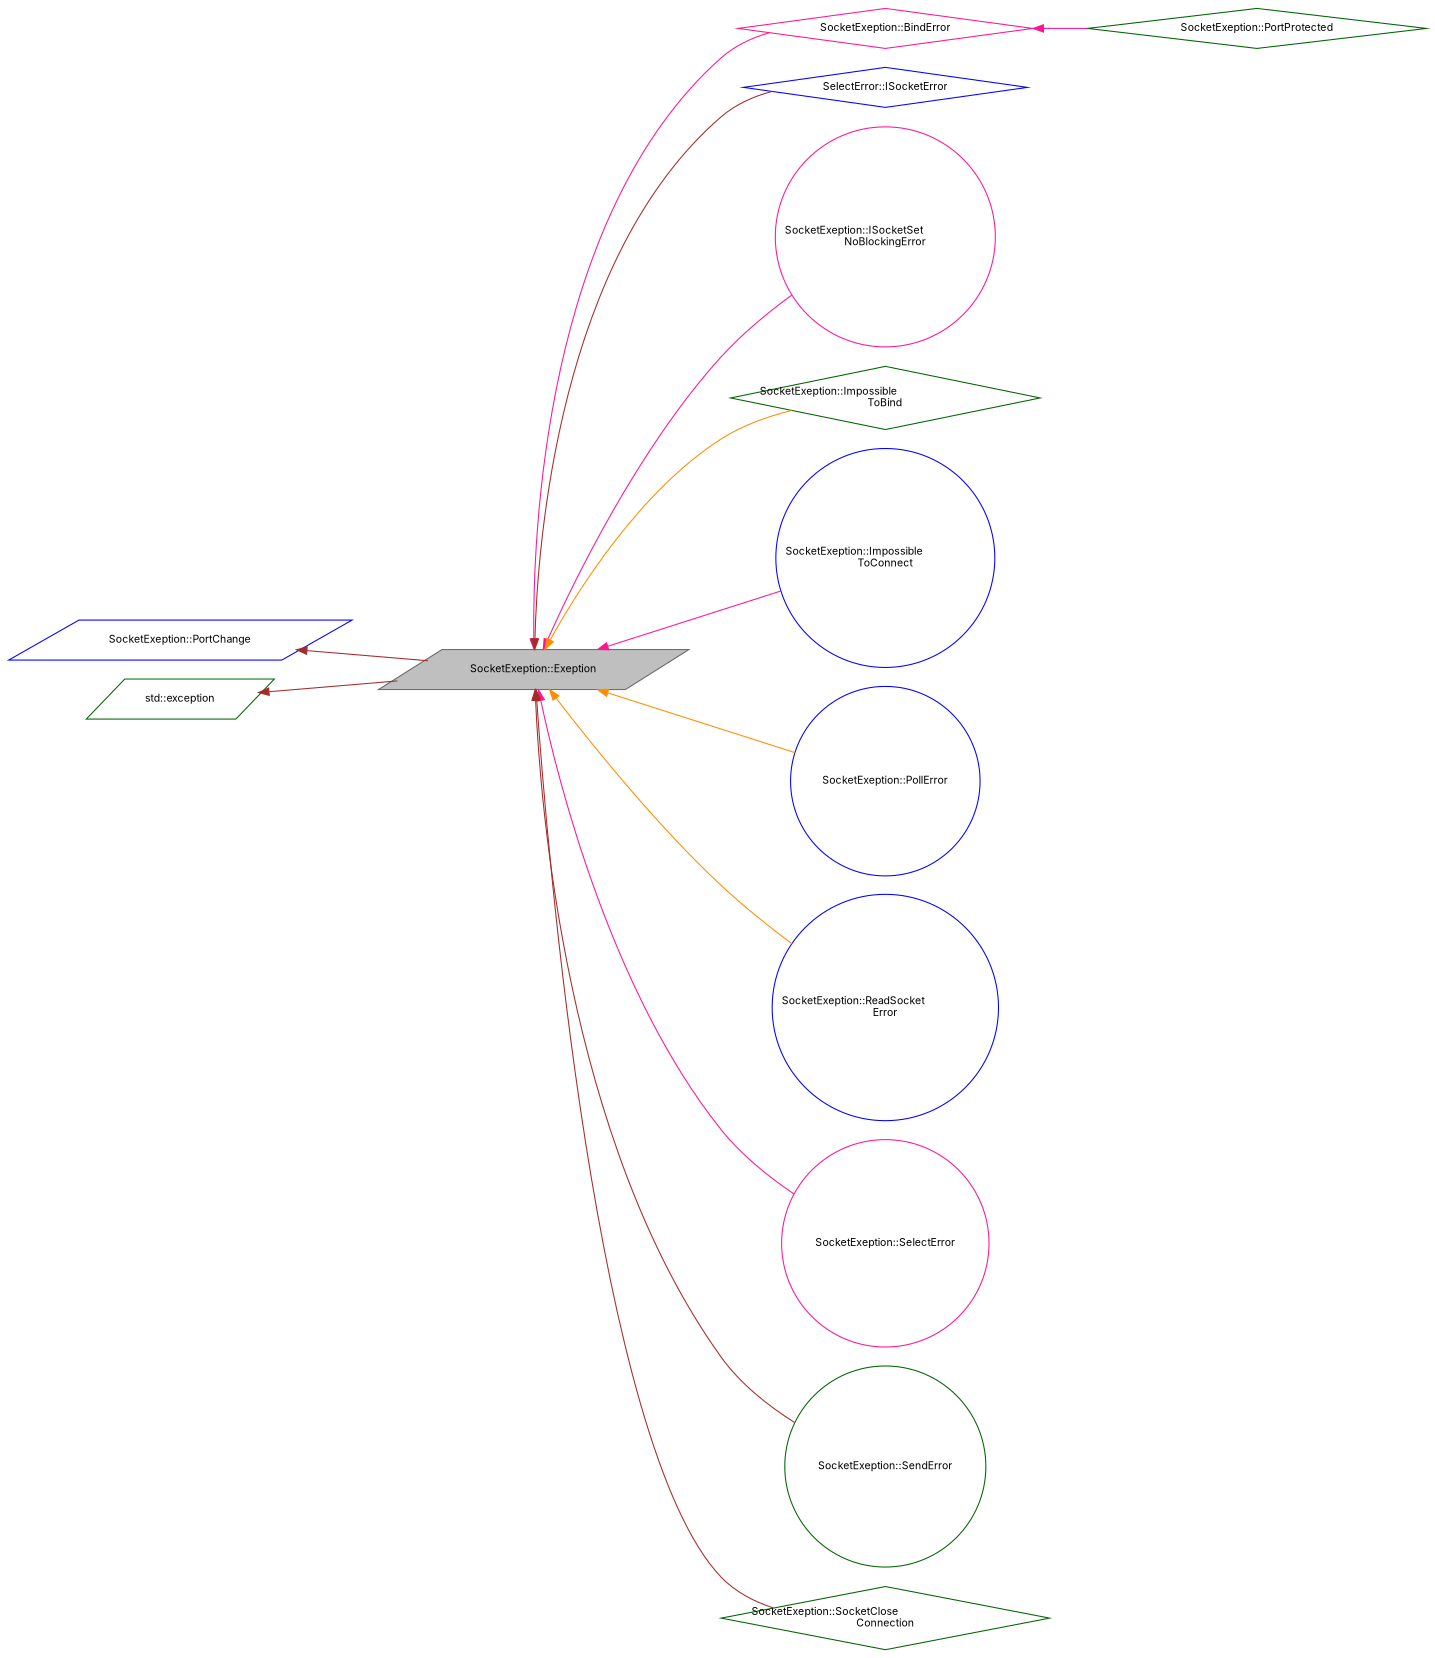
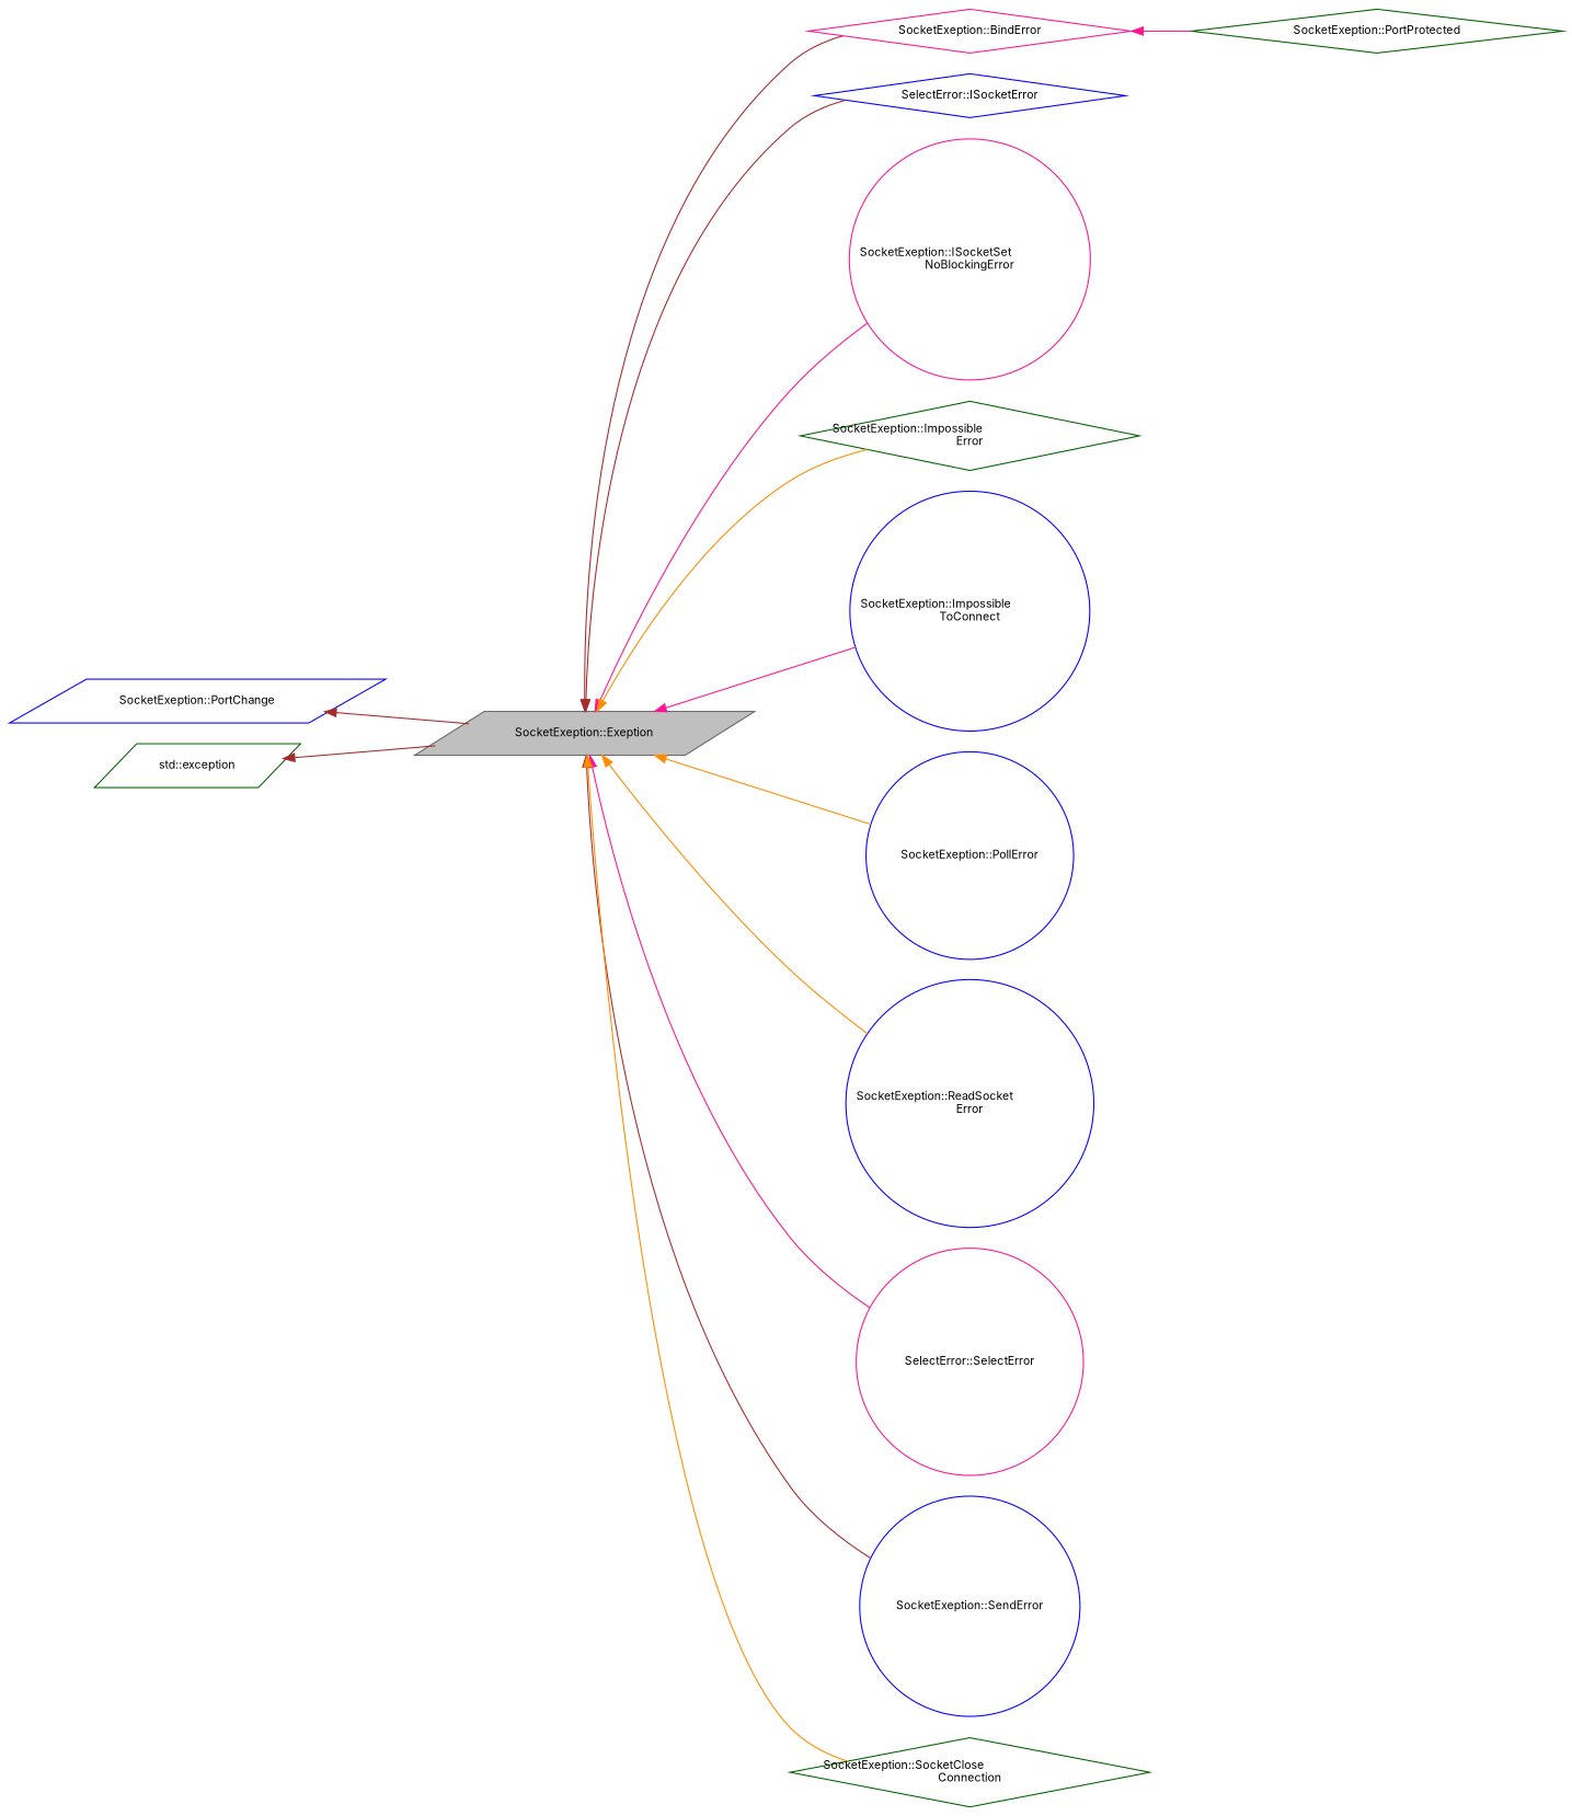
  digraph {
    fontname=Inter
    rankdir=LR
    node [color=blue fillcolor=white fontname=Inter fontsize=10 shape=circle style=filled]
    edge [color=brown dir=back fontname=Inter fontsize=10 labelfontname=Helvetica labelfontsize=10 style=solid]
    n1 [color=gray40 fillcolor=grey75 fontcolor=black height=0.2 label="SocketExeption::Exeption" shape=parallelogram width=0.4]
    n2 [color=deeppink height=0.2 label="SocketExeption::BindError" shape=diamond width=0.4]
    n3 [height=0.2 label="SelectError::ISocketError" shape=diamond width=0.4]
    n4 [color=deeppink height=0.2 label="SocketExeption::ISocketSet\lNoBlockingError" width=0.4]
-   n5 [color=darkgreen height=0.2 label="SocketExeption::Impossible\lToBind" shape=diamond width=0.4]
+   n5 [color=darkgreen height=0.2 label="SocketExeption::Impossible\lError" shape=diamond width=0.4]
    n6 [height=0.2 label="SocketExeption::Impossible\lToConnect" width=0.4]
    n7 [height=0.2 label="SocketExeption::PollError" width=0.4]
    n8 [height=0.2 label="SocketExeption::ReadSocket\lError" width=0.4]
-   n9 [color=deeppink height=0.2 label="SocketExeption::SelectError" width=0.4]
-   n10 [color=darkgreen height=0.2 label="SocketExeption::SendError" width=0.4]
+   n9 [color=deeppink height=0.2 label="SelectError::SelectError" width=0.4]
+   n10 [height=0.2 label="SocketExeption::SendError" width=0.4]
    n11 [color=darkgreen height=0.2 label="SocketExeption::SocketClose\lConnection" shape=diamond width=0.4]
    n12 [color=darkgreen height=0.2 label="SocketExeption::PortProtected" shape=diamond width=0.4]
    n13 [height=0.2 label="SocketExeption::PortChange" shape=parallelogram width=0.4]
    n14 [color=darkgreen height=0.2 label="std::exception" shape=parallelogram width=0.4]
-   n1 -> n2 [color=deeppink]
+   n1 -> n2
    n1 -> n3
    n1 -> n4 [color=deeppink]
    n1 -> n5 [color=darkorange]
    n1 -> n6 [color=deeppink]
    n1 -> n7 [color=darkorange]
    n1 -> n8 [color=darkorange]
    n1 -> n9 [color=deeppink]
    n1 -> n10
-   n1 -> n11
+   n1 -> n11 [color=darkorange]
    n2 -> n12 [color=deeppink]
    n13 -> n1
    n14 -> n1
  }
